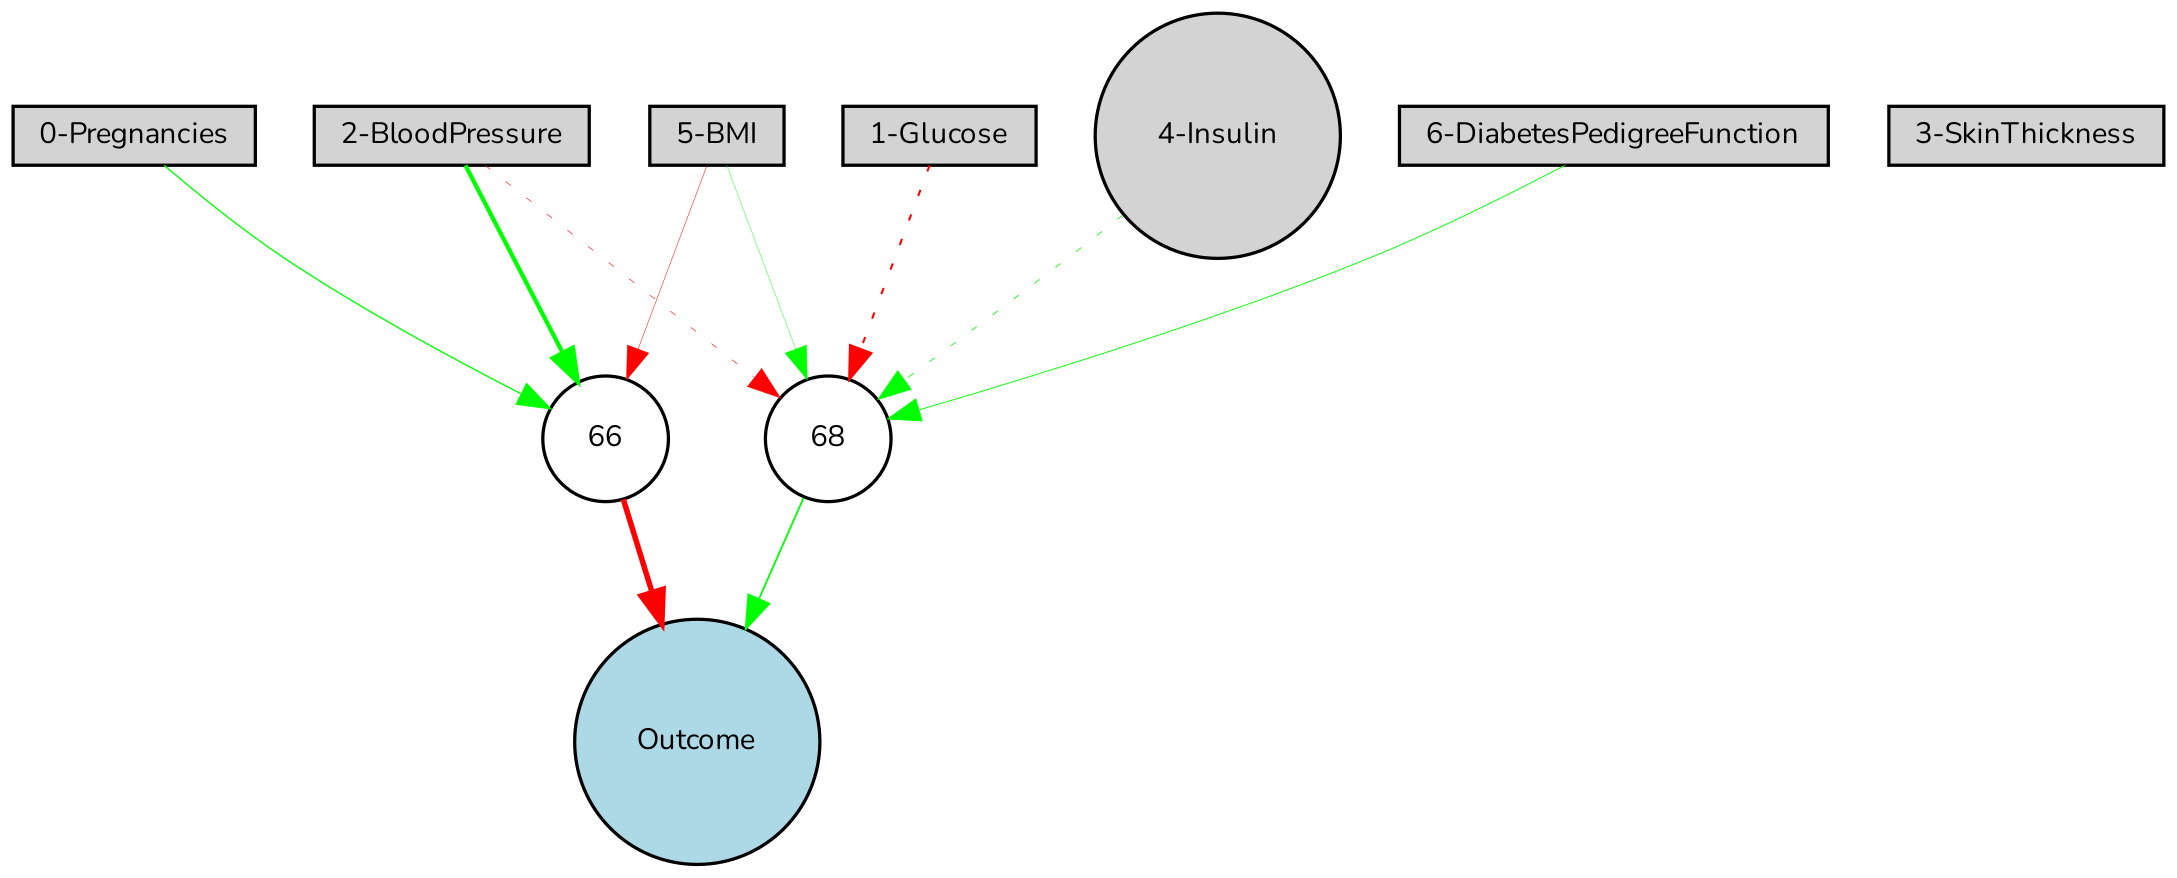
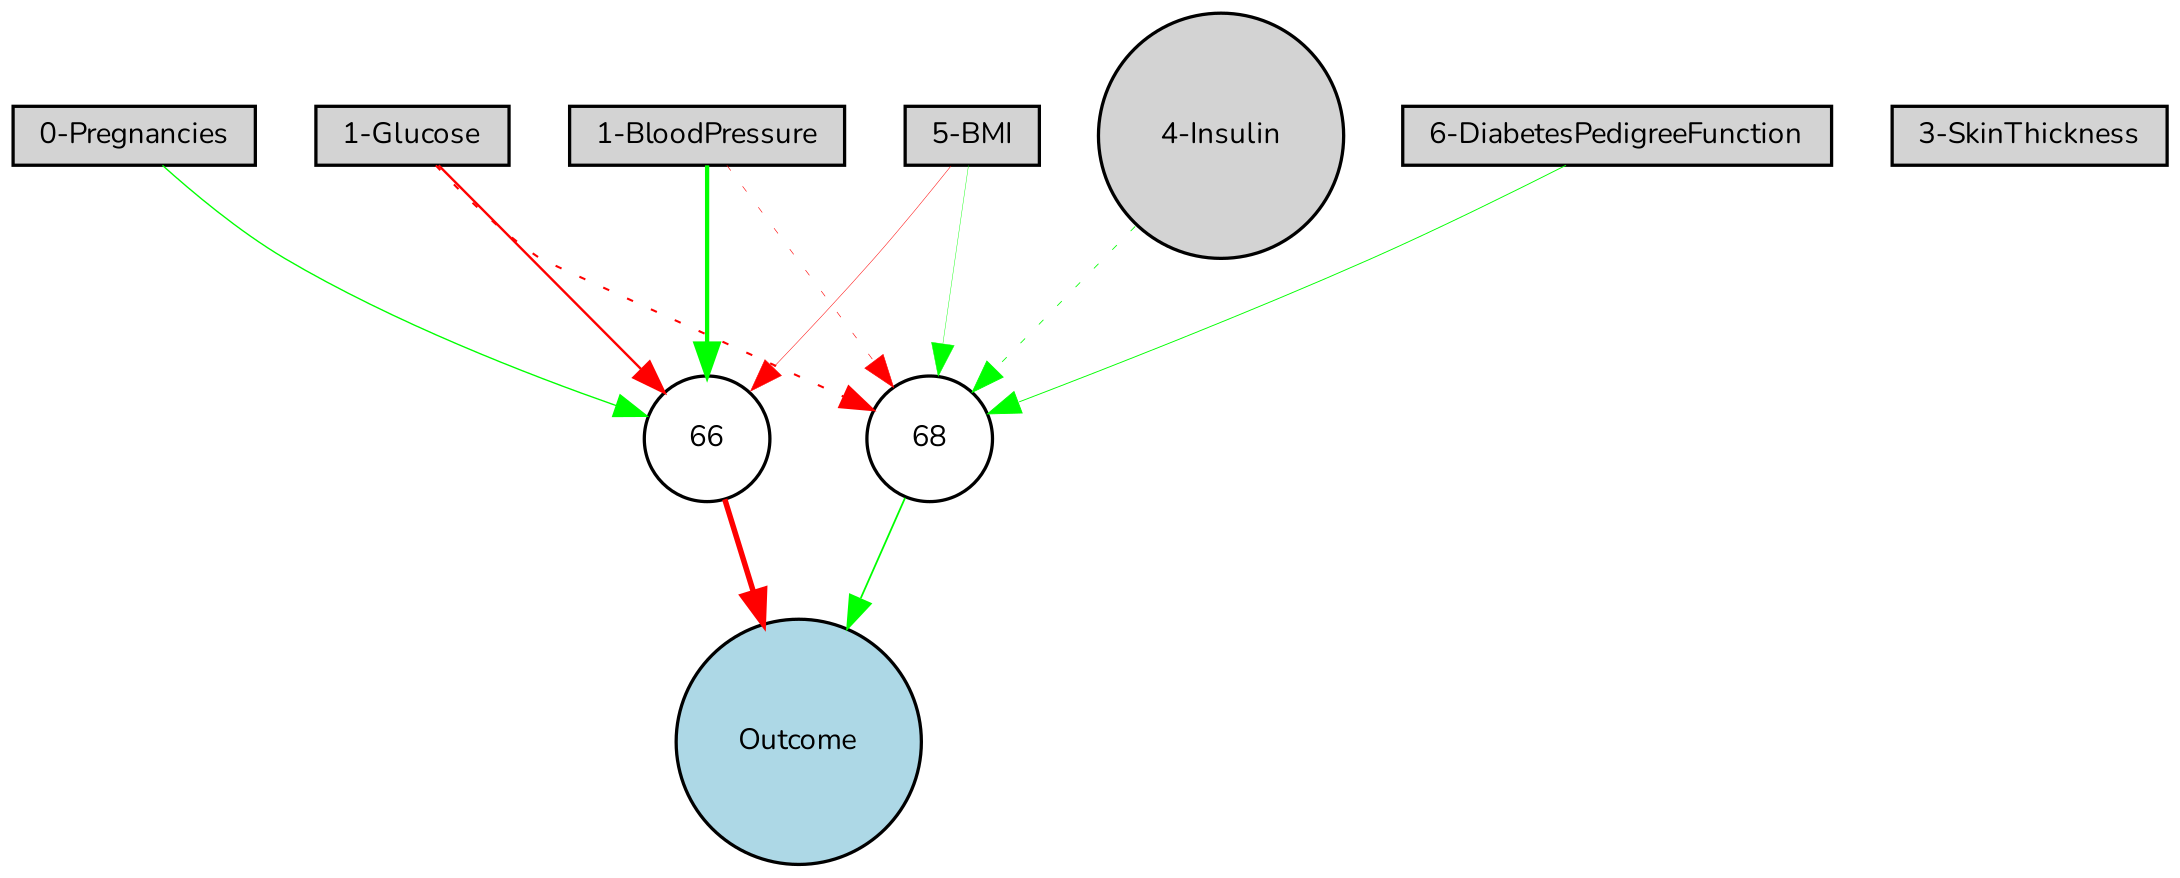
  digraph {
    fontname=Nunito
    node [fillcolor=lightgray fontname=Nunito fontsize=9 shape=box style=filled]
    edge [color=green fontname=Nunito style=solid]
    "0-Pregnancies" [height=0.2 width=0.2]
    66 [fillcolor=white height=0.2 shape=circle width=0.2]
    Outcome [fillcolor=lightblue height=0.2 shape=circle width=0.2]
    "1-Glucose" [height=0.2 width=0.2]
    68 [fillcolor=white height=0.2 shape=circle width=0.2]
-   "2-BloodPressure" [height=0.2 width=0.2]
+   "2-BloodPressure" [height=0.2 width=0.2 label="1-BloodPressure"]
    "3-SkinThickness" [height=0.2 width=0.2]
    "4-Insulin" [height=0.2 shape=circle width=0.2]
    "5-BMI" [height=0.2 width=0.2]
    "6-DiabetesPedigreeFunction" [height=0.2 width=0.2]
    "0-Pregnancies" -> 66 [penwidth=0.4146164408085149]
    66 -> Outcome [color=red penwidth=1.6776878397445791]
+   "1-Glucose" -> 66 [color=red penwidth=0.7289352431617792]
    "1-Glucose" -> 68 [color=red penwidth=0.6311358755123765 style=dotted]
    68 -> Outcome [penwidth=0.5460057327054677]
    "2-BloodPressure" -> 66 [penwidth=1.3020551766723463]
    "2-BloodPressure" -> 68 [color=red penwidth=0.18253280422921017 style=dotted]
    "4-Insulin" -> 68 [penwidth=0.2491319693503488 style=dotted]
    "5-BMI" -> 66 [color=red penwidth=0.15123416400335601]
    "5-BMI" -> 68 [penwidth=0.1286557526098623]
    "6-DiabetesPedigreeFunction" -> 68 [penwidth=0.28199140934330635]
  }
